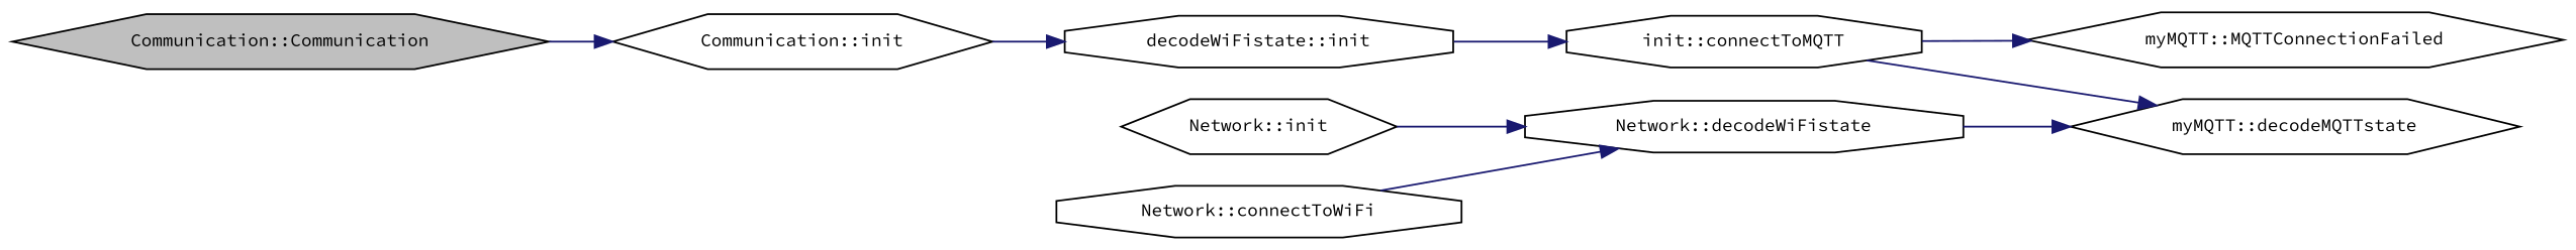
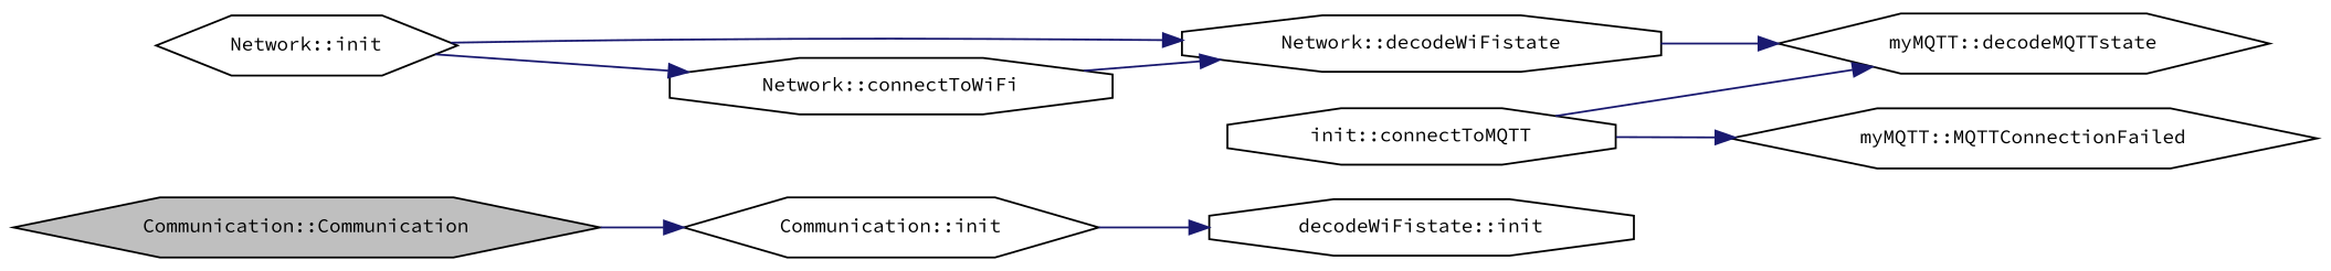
  digraph {
    fontname="Source Code Pro"
    rankdir=LR
    node [color=black fillcolor=white fontname="Source Code Pro" fontsize=10 shape=hexagon style=filled]
    edge [color=midnightblue fontname="Source Code Pro" fontsize=10 labelfontname=Helvetica labelfontsize=10 style=solid]
    n1 [fillcolor=grey75 fontcolor=black height=0.2 label="Communication::Communication" width=0.4]
    n2 [height=0.2 label="Communication::init" width=0.4]
    n3 [height=0.2 label="decodeWiFistate::init" shape=octagon width=0.4]
    n4 [height=0.2 label="Network::init" width=0.4]
    n5 [height=0.2 label="Network::decodeWiFistate" shape=octagon width=0.4]
    n6 [height=0.2 label="Network::connectToWiFi" shape=octagon width=0.4]
    n7 [height=0.2 label="init::connectToMQTT" shape=octagon width=0.4]
    n8 [height=0.2 label="myMQTT::decodeMQTTstate" width=0.4]
    n9 [height=0.2 label="myMQTT::MQTTConnectionFailed" width=0.4]
    n1 -> n2
    n2 -> n3
-   n3 -> n7
    n4 -> n5
+   n4 -> n6
    n5 -> n8
    n6 -> n5
    n7 -> n8
    n7 -> n9
  }
